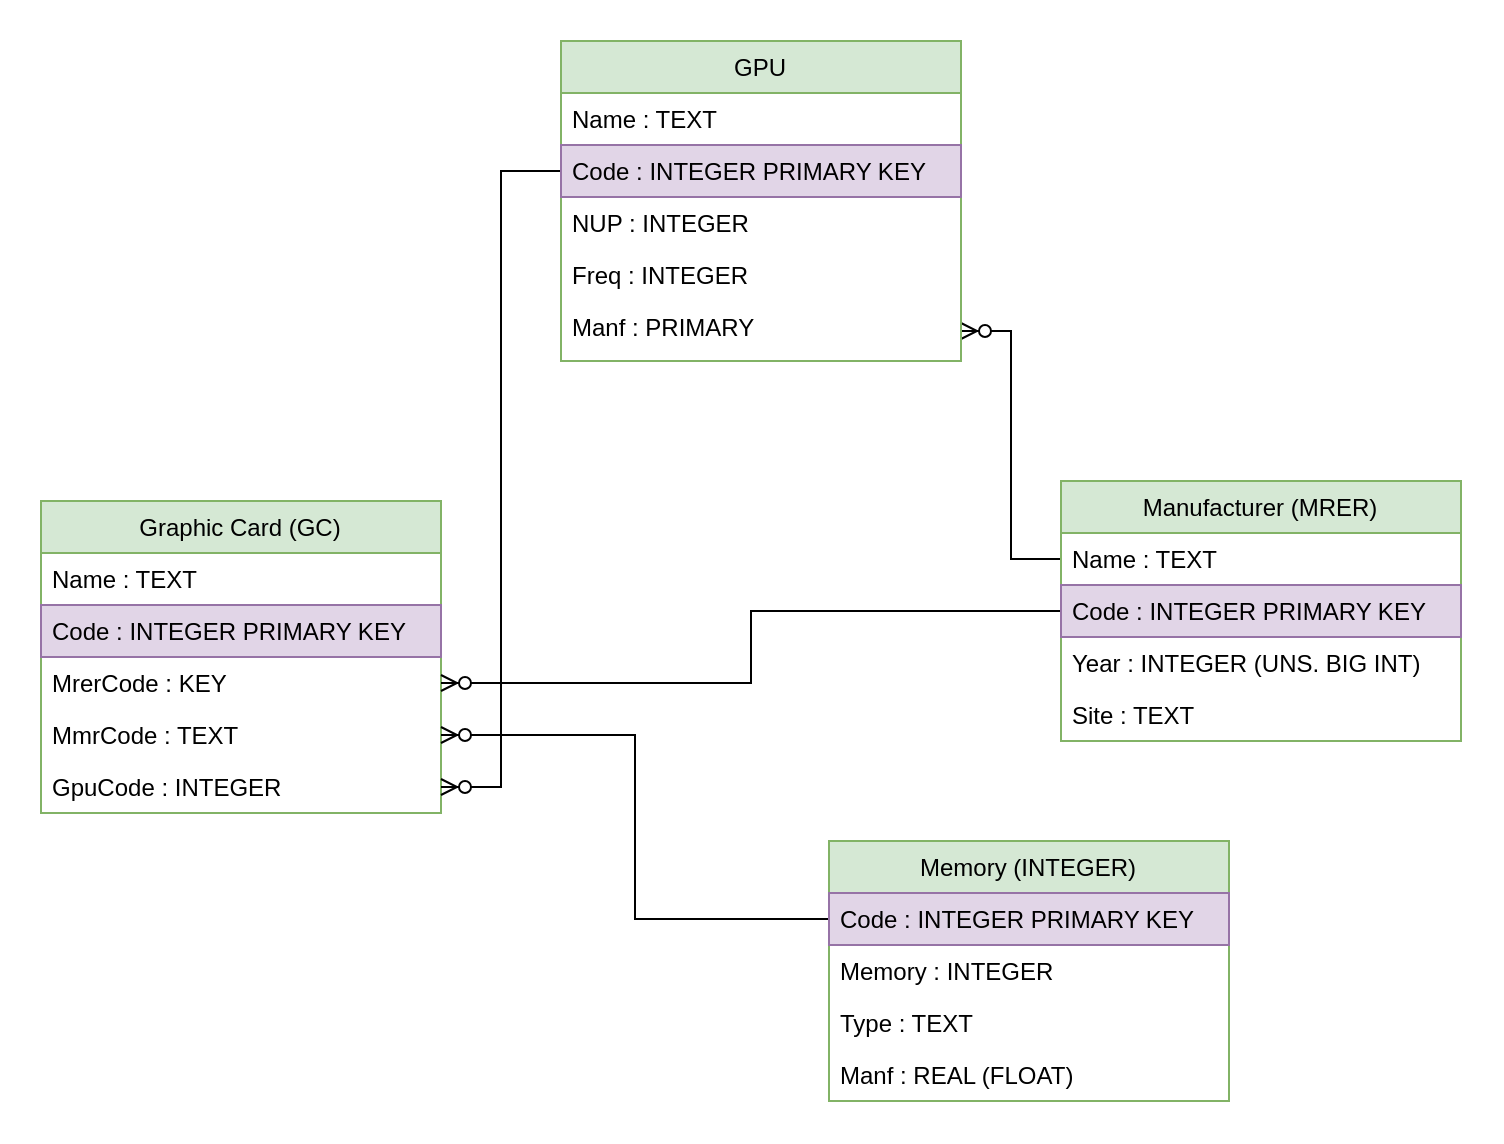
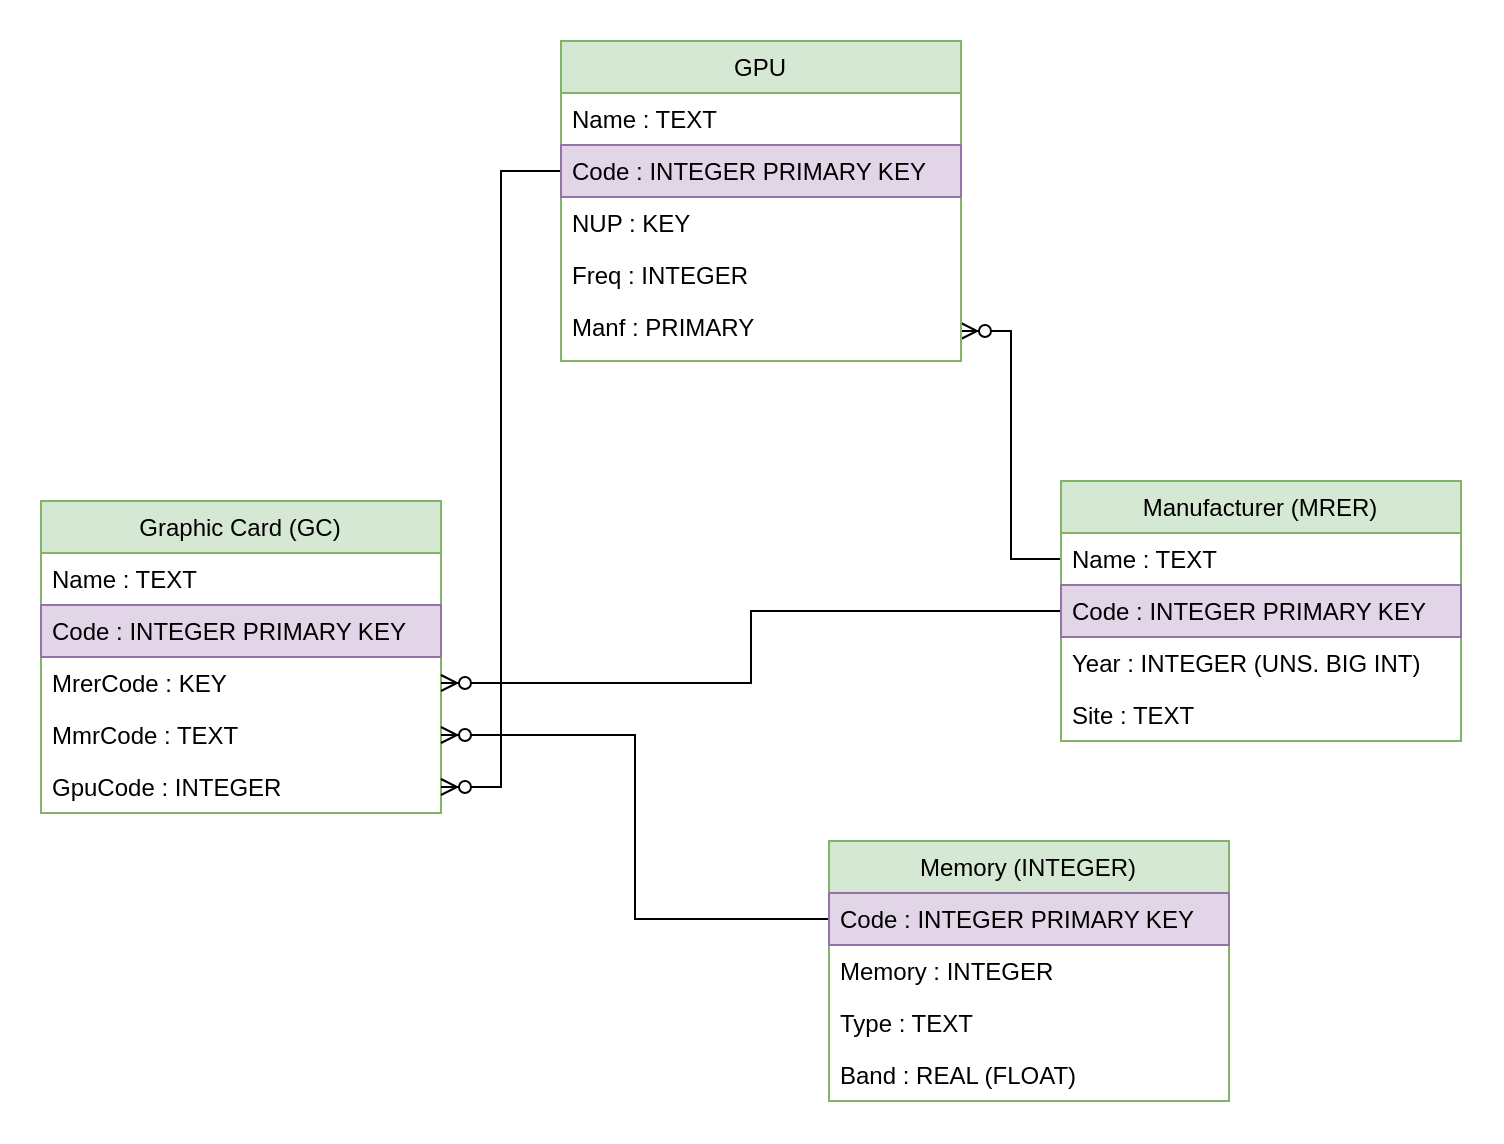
  <mxCell id="0" />
  <mxCell id="1" parent="0" />
  <mxCell id="2" style="edgeStyle=orthogonalEdgeStyle;rounded=0;orthogonalLoop=1;jettySize=auto;html=1;exitX=1;exitY=0.5;exitDx=0;exitDy=0;entryX=0;entryY=0.5;entryDx=0;entryDy=0;startArrow=ERzeroToMany;startFill=1;endArrow=none;endFill=0;" edge="1" parent="1" source="17" target="19"><mxGeometry relative="1" as="geometry" /></mxCell>
  <mxCell id="3" value="Graphic Card (GC)" style="swimlane;fontStyle=0;childLayout=stackLayout;horizontal=1;startSize=26;fillColor=#d5e8d4;horizontalStack=0;resizeParent=1;resizeParentMax=0;resizeLast=0;collapsible=1;marginBottom=0;strokeColor=#82b366;" vertex="1" parent="1"><mxGeometry x="20" y="250" width="200" height="156" as="geometry" /></mxCell>
  <mxCell id="4" value="Name : TEXT" style="text;strokeColor=none;fillColor=none;align=left;verticalAlign=top;spacingLeft=4;spacingRight=4;overflow=hidden;rotatable=0;points=[[0,0.5],[1,0.5]];portConstraint=eastwest;" vertex="1" parent="3"><mxGeometry y="26" width="200" height="26" as="geometry" /></mxCell>
  <mxCell id="5" value="Code : INTEGER PRIMARY KEY" style="text;strokeColor=#9673a6;fillColor=#e1d5e7;align=left;verticalAlign=top;spacingLeft=4;spacingRight=4;overflow=hidden;rotatable=0;points=[[0,0.5],[1,0.5]];portConstraint=eastwest;" vertex="1" parent="3"><mxGeometry y="52" width="200" height="26" as="geometry" /></mxCell>
  <mxCell id="6" value="MrerCode : KEY" style="text;strokeColor=none;fillColor=none;align=left;verticalAlign=top;spacingLeft=4;spacingRight=4;overflow=hidden;rotatable=0;points=[[0,0.5],[1,0.5]];portConstraint=eastwest;" vertex="1" parent="3"><mxGeometry y="78" width="200" height="26" as="geometry" /></mxCell>
  <mxCell id="7" value="MmrCode : TEXT" style="text;strokeColor=none;fillColor=none;align=left;verticalAlign=top;spacingLeft=4;spacingRight=4;overflow=hidden;rotatable=0;points=[[0,0.5],[1,0.5]];portConstraint=eastwest;" vertex="1" parent="3"><mxGeometry y="104" width="200" height="26" as="geometry" /></mxCell>
  <mxCell id="8" value="GpuCode : INTEGER" style="text;strokeColor=none;fillColor=none;align=left;verticalAlign=top;spacingLeft=4;spacingRight=4;overflow=hidden;rotatable=0;points=[[0,0.5],[1,0.5]];portConstraint=eastwest;" vertex="1" parent="3"><mxGeometry y="130" width="200" height="26" as="geometry" /></mxCell>
  <mxCell id="9" style="edgeStyle=orthogonalEdgeStyle;rounded=0;orthogonalLoop=1;jettySize=auto;html=1;exitX=1;exitY=0.5;exitDx=0;exitDy=0;startArrow=ERzeroToMany;startFill=1;endArrow=none;endFill=0;" edge="1" parent="1" source="6" target="20"><mxGeometry relative="1" as="geometry" /></mxCell>
  <mxCell id="10" style="edgeStyle=orthogonalEdgeStyle;rounded=0;orthogonalLoop=1;jettySize=auto;html=1;exitX=1;exitY=0.5;exitDx=0;exitDy=0;startArrow=ERzeroToMany;startFill=1;endArrow=none;endFill=0;" edge="1" parent="1" source="7" target="24"><mxGeometry relative="1" as="geometry" /></mxCell>
  <mxCell id="11" style="edgeStyle=orthogonalEdgeStyle;rounded=0;orthogonalLoop=1;jettySize=auto;html=1;exitX=1;exitY=0.5;exitDx=0;exitDy=0;startArrow=ERzeroToMany;startFill=1;endArrow=none;endFill=0;" edge="1" parent="1" source="8" target="14"><mxGeometry relative="1" as="geometry" /></mxCell>
  <mxCell id="12" value="GPU" style="swimlane;fontStyle=0;childLayout=stackLayout;horizontal=1;startSize=26;fillColor=#d5e8d4;horizontalStack=0;resizeParent=1;resizeParentMax=0;resizeLast=0;collapsible=1;marginBottom=0;strokeColor=#82b366;" vertex="1" parent="1"><mxGeometry x="280" y="20" width="200" height="160" as="geometry" /></mxCell>
  <mxCell id="13" value="Name : TEXT" style="text;strokeColor=none;fillColor=none;align=left;verticalAlign=top;spacingLeft=4;spacingRight=4;overflow=hidden;rotatable=0;points=[[0,0.5],[1,0.5]];portConstraint=eastwest;" vertex="1" parent="12"><mxGeometry y="26" width="200" height="26" as="geometry" /></mxCell>
  <mxCell id="14" value="Code : INTEGER PRIMARY KEY" style="text;strokeColor=#9673a6;fillColor=#e1d5e7;align=left;verticalAlign=top;spacingLeft=4;spacingRight=4;overflow=hidden;rotatable=0;points=[[0,0.5],[1,0.5]];portConstraint=eastwest;" vertex="1" parent="12"><mxGeometry y="52" width="200" height="26" as="geometry" /></mxCell>
- <mxCell id="15" value="NUP : INTEGER" style="text;strokeColor=none;fillColor=none;align=left;verticalAlign=top;spacingLeft=4;spacingRight=4;overflow=hidden;rotatable=0;points=[[0,0.5],[1,0.5]];portConstraint=eastwest;" vertex="1" parent="12"><mxGeometry y="78" width="200" height="26" as="geometry" /></mxCell>
+ <mxCell id="15" value="NUP : KEY" style="text;strokeColor=none;fillColor=none;align=left;verticalAlign=top;spacingLeft=4;spacingRight=4;overflow=hidden;rotatable=0;points=[[0,0.5],[1,0.5]];portConstraint=eastwest;" vertex="1" parent="12"><mxGeometry y="78" width="200" height="26" as="geometry" /></mxCell>
  <mxCell id="16" value="Freq : INTEGER" style="text;strokeColor=none;fillColor=none;align=left;verticalAlign=top;spacingLeft=4;spacingRight=4;overflow=hidden;rotatable=0;points=[[0,0.5],[1,0.5]];portConstraint=eastwest;" vertex="1" parent="12"><mxGeometry y="104" width="200" height="26" as="geometry" /></mxCell>
  <mxCell id="17" value="Manf : PRIMARY" style="text;strokeColor=none;fillColor=none;align=left;verticalAlign=top;spacingLeft=4;spacingRight=4;overflow=hidden;rotatable=0;points=[[0,0.5],[1,0.5]];portConstraint=eastwest;" vertex="1" parent="12"><mxGeometry y="130" width="200" height="30" as="geometry" /></mxCell>
  <mxCell id="18" value="Manufacturer (MRER)" style="swimlane;fontStyle=0;childLayout=stackLayout;horizontal=1;startSize=26;fillColor=#d5e8d4;horizontalStack=0;resizeParent=1;resizeParentMax=0;resizeLast=0;collapsible=1;marginBottom=0;strokeColor=#82b366;" vertex="1" parent="1"><mxGeometry x="530" y="240" width="200" height="130" as="geometry" /></mxCell>
  <mxCell id="19" value="Name : TEXT" style="text;strokeColor=none;fillColor=none;align=left;verticalAlign=top;spacingLeft=4;spacingRight=4;overflow=hidden;rotatable=0;points=[[0,0.5],[1,0.5]];portConstraint=eastwest;" vertex="1" parent="18"><mxGeometry y="26" width="200" height="26" as="geometry" /></mxCell>
  <mxCell id="20" value="Code : INTEGER PRIMARY KEY" style="text;strokeColor=#9673a6;fillColor=#e1d5e7;align=left;verticalAlign=top;spacingLeft=4;spacingRight=4;overflow=hidden;rotatable=0;points=[[0,0.5],[1,0.5]];portConstraint=eastwest;" vertex="1" parent="18"><mxGeometry y="52" width="200" height="26" as="geometry" /></mxCell>
  <mxCell id="21" value="Year : INTEGER (UNS. BIG INT)" style="text;strokeColor=none;fillColor=none;align=left;verticalAlign=top;spacingLeft=4;spacingRight=4;overflow=hidden;rotatable=0;points=[[0,0.5],[1,0.5]];portConstraint=eastwest;" vertex="1" parent="18"><mxGeometry y="78" width="200" height="26" as="geometry" /></mxCell>
  <mxCell id="22" value="Site : TEXT" style="text;strokeColor=none;fillColor=none;align=left;verticalAlign=top;spacingLeft=4;spacingRight=4;overflow=hidden;rotatable=0;points=[[0,0.5],[1,0.5]];portConstraint=eastwest;" vertex="1" parent="18"><mxGeometry y="104" width="200" height="26" as="geometry" /></mxCell>
  <mxCell id="23" value="Memory (INTEGER)" style="swimlane;fontStyle=0;childLayout=stackLayout;horizontal=1;startSize=26;fillColor=#d5e8d4;horizontalStack=0;resizeParent=1;resizeParentMax=0;resizeLast=0;collapsible=1;marginBottom=0;strokeColor=#82b366;" vertex="1" parent="1"><mxGeometry x="414" y="420" width="200" height="130" as="geometry" /></mxCell>
  <mxCell id="24" value="Code : INTEGER PRIMARY KEY" style="text;strokeColor=#9673a6;fillColor=#e1d5e7;align=left;verticalAlign=top;spacingLeft=4;spacingRight=4;overflow=hidden;rotatable=0;points=[[0,0.5],[1,0.5]];portConstraint=eastwest;" vertex="1" parent="23"><mxGeometry y="26" width="200" height="26" as="geometry" /></mxCell>
  <mxCell id="25" value="Memory : INTEGER" style="text;strokeColor=none;fillColor=none;align=left;verticalAlign=top;spacingLeft=4;spacingRight=4;overflow=hidden;rotatable=0;points=[[0,0.5],[1,0.5]];portConstraint=eastwest;" vertex="1" parent="23"><mxGeometry y="52" width="200" height="26" as="geometry" /></mxCell>
  <mxCell id="26" value="Type : TEXT" style="text;strokeColor=none;fillColor=none;align=left;verticalAlign=top;spacingLeft=4;spacingRight=4;overflow=hidden;rotatable=0;points=[[0,0.5],[1,0.5]];portConstraint=eastwest;" vertex="1" parent="23"><mxGeometry y="78" width="200" height="26" as="geometry" /></mxCell>
- <mxCell id="27" value="Manf : REAL (FLOAT)" style="text;strokeColor=none;fillColor=none;align=left;verticalAlign=top;spacingLeft=4;spacingRight=4;overflow=hidden;rotatable=0;points=[[0,0.5],[1,0.5]];portConstraint=eastwest;" vertex="1" parent="23"><mxGeometry y="104" width="200" height="26" as="geometry" /></mxCell>
+ <mxCell id="27" value="Band : REAL (FLOAT)" style="text;strokeColor=none;fillColor=none;align=left;verticalAlign=top;spacingLeft=4;spacingRight=4;overflow=hidden;rotatable=0;points=[[0,0.5],[1,0.5]];portConstraint=eastwest;" vertex="1" parent="23"><mxGeometry y="104" width="200" height="26" as="geometry" /></mxCell>
